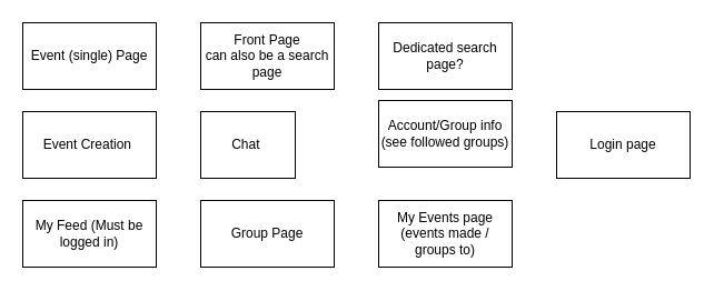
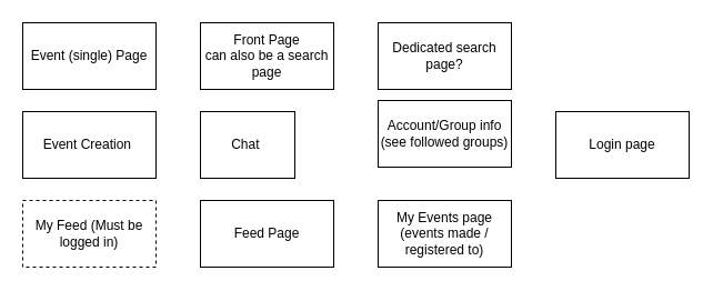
  <mxCell id="0" />
  <mxCell id="1" parent="0" />
  <mxCell id="2" value="Front Page&lt;br&gt;can also be a search page" style="rounded=0;whiteSpace=wrap;html=1;" vertex="1" parent="1"><mxGeometry x="180" y="20" width="120" height="60" as="geometry" /></mxCell>
  <mxCell id="3" value="Event (single) Page" style="rounded=0;whiteSpace=wrap;html=1;" vertex="1" parent="1"><mxGeometry x="20" y="20" width="120" height="60" as="geometry" /></mxCell>
  <mxCell id="4" value="Login page" style="rounded=0;whiteSpace=wrap;html=1;" vertex="1" parent="1"><mxGeometry x="500" y="100" width="120" height="60" as="geometry" /></mxCell>
- <mxCell id="5" value="My Feed (Must be logged in)" style="rounded=0;whiteSpace=wrap;html=1;" vertex="1" parent="1"><mxGeometry x="20" y="180" width="120" height="60" as="geometry" /></mxCell>
+ <mxCell id="5" value="My Feed (Must be logged in)" style="rounded=0;whiteSpace=wrap;html=1;dashed=1;" vertex="1" parent="1"><mxGeometry x="20" y="180" width="120" height="60" as="geometry" /></mxCell>
  <mxCell id="6" value="Chat&amp;nbsp;" style="rounded=0;whiteSpace=wrap;html=1;" vertex="1" parent="1"><mxGeometry x="180" y="100" width="85" height="60" as="geometry" /></mxCell>
  <mxCell id="7" value="Event Creation&amp;nbsp;" style="rounded=0;whiteSpace=wrap;html=1;" vertex="1" parent="1"><mxGeometry x="20" y="100" width="120" height="60" as="geometry" /></mxCell>
- <mxCell id="8" value="Group Page" style="rounded=0;whiteSpace=wrap;html=1;" vertex="1" parent="1"><mxGeometry x="180" y="180" width="120" height="60" as="geometry" /></mxCell>
- <mxCell id="9" value="My Events page (events made / groups to)" style="rounded=0;whiteSpace=wrap;html=1;" vertex="1" parent="1"><mxGeometry x="340" y="180" width="120" height="60" as="geometry" /></mxCell>
+ <mxCell id="8" value="Feed Page" style="rounded=0;whiteSpace=wrap;html=1;" vertex="1" parent="1"><mxGeometry x="180" y="180" width="120" height="60" as="geometry" /></mxCell>
+ <mxCell id="9" value="My Events page (events made / registered to)" style="rounded=0;whiteSpace=wrap;html=1;" vertex="1" parent="1"><mxGeometry x="340" y="180" width="120" height="60" as="geometry" /></mxCell>
  <mxCell id="10" value="Account/Group info&lt;br&gt;(see followed groups)" style="rounded=0;whiteSpace=wrap;html=1;" vertex="1" parent="1"><mxGeometry x="340" y="90" width="120" height="60" as="geometry" /></mxCell>
  <mxCell id="11" value="Dedicated search page?" style="rounded=0;whiteSpace=wrap;html=1;" vertex="1" parent="1"><mxGeometry x="340" y="20" width="120" height="60" as="geometry" /></mxCell>
